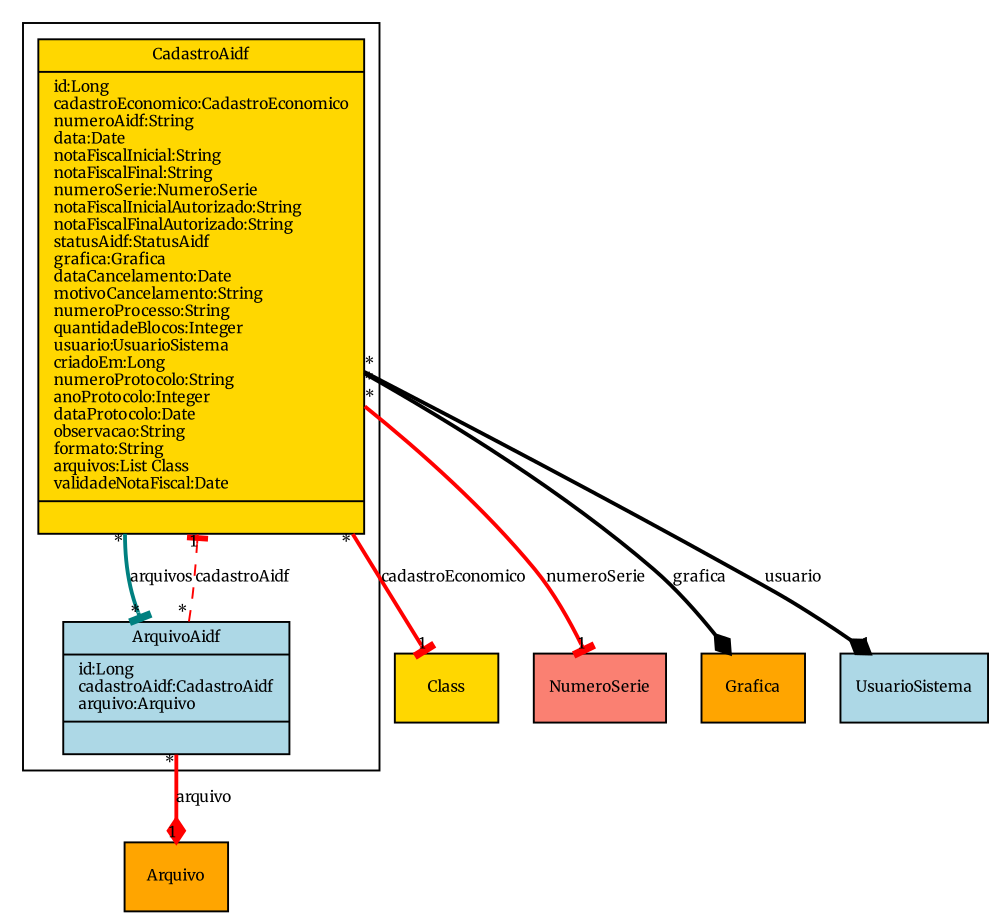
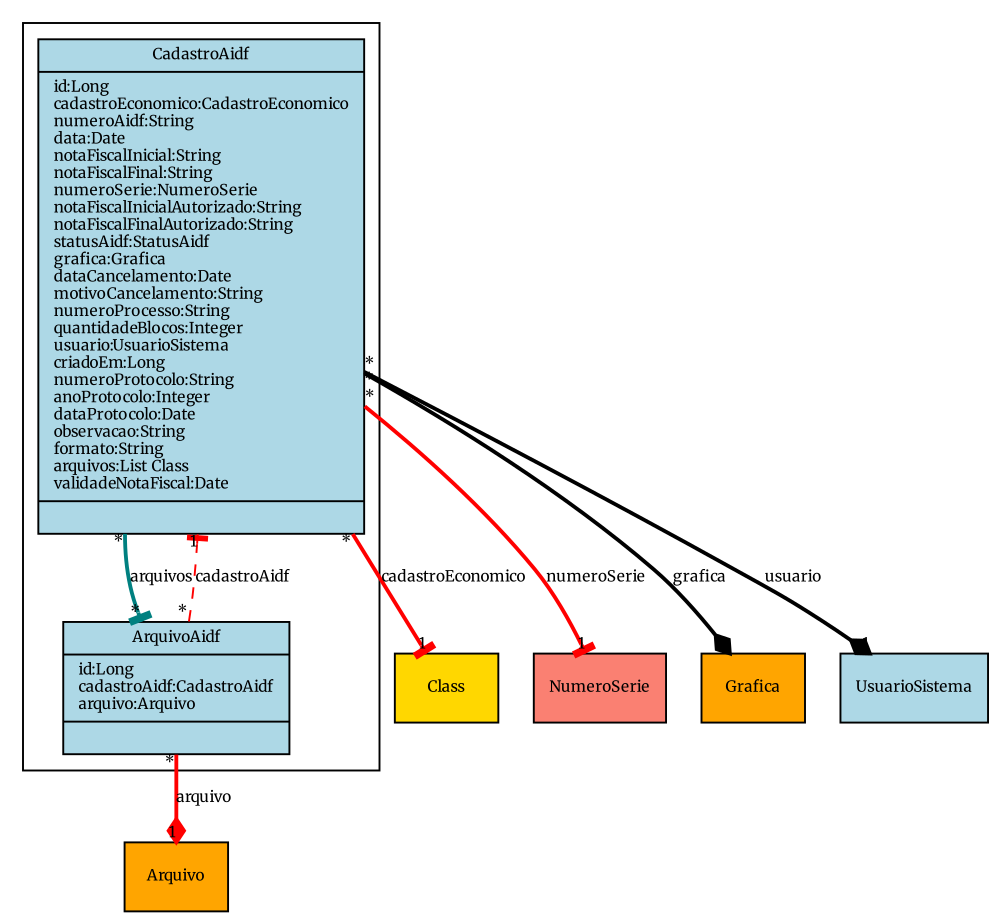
  digraph {
    fontname=Merriweather
    fontsize=8
    node [fillcolor=gold fontname=Merriweather fontsize=8 shape=record style=filled]
    edge [arrowhead=tee color=red fontname=Merriweather fontsize=8 headlabel=1 style=bold taillabel="*"]
-   n1 [label="{CadastroAidf|id:Long\lcadastroEconomico:CadastroEconomico\lnumeroAidf:String\ldata:Date\lnotaFiscalInicial:String\lnotaFiscalFinal:String\lnumeroSerie:NumeroSerie\lnotaFiscalInicialAutorizado:String\lnotaFiscalFinalAutorizado:String\lstatusAidf:StatusAidf\lgrafica:Grafica\ldataCancelamento:Date\lmotivoCancelamento:String\lnumeroProcesso:String\lquantidadeBlocos:Integer\lusuario:UsuarioSistema\lcriadoEm:Long\lnumeroProtocolo:String\lanoProtocolo:Integer\ldataProtocolo:Date\lobservacao:String\lformato:String\larquivos:List Class\lvalidadeNotaFiscal:Date\l|\l}"]
+   n1 [fillcolor=lightblue label="{CadastroAidf|id:Long\lcadastroEconomico:CadastroEconomico\lnumeroAidf:String\ldata:Date\lnotaFiscalInicial:String\lnotaFiscalFinal:String\lnumeroSerie:NumeroSerie\lnotaFiscalInicialAutorizado:String\lnotaFiscalFinalAutorizado:String\lstatusAidf:StatusAidf\lgrafica:Grafica\ldataCancelamento:Date\lmotivoCancelamento:String\lnumeroProcesso:String\lquantidadeBlocos:Integer\lusuario:UsuarioSistema\lcriadoEm:Long\lnumeroProtocolo:String\lanoProtocolo:Integer\ldataProtocolo:Date\lobservacao:String\lformato:String\larquivos:List Class\lvalidadeNotaFiscal:Date\l|\l}"]
    n2 [fillcolor=lightblue label="{ArquivoAidf|id:Long\lcadastroAidf:CadastroAidf\larquivo:Arquivo\l|\l}"]
    n3 [label=Class]
    NumeroSerie [fillcolor=salmon]
    Grafica [fillcolor=orange]
    UsuarioSistema [fillcolor=lightblue]
    Arquivo [fillcolor=orange]
    subgraph cluster_1 {
      n1
      n2
    }
    n1 -> n2 [color=teal headlabel="*" label=arquivos]
    n1 -> n3 [label=cadastroEconomico]
    n1 -> NumeroSerie [label=numeroSerie]
    n1 -> Grafica [arrowhead=diamond color=black label=grafica]
    n1 -> UsuarioSistema [arrowhead=diamond color=black label=usuario]
    n2 -> n1 [label=cadastroAidf style=dashed]
    n2 -> Arquivo [arrowhead=diamond label=arquivo]
  }
